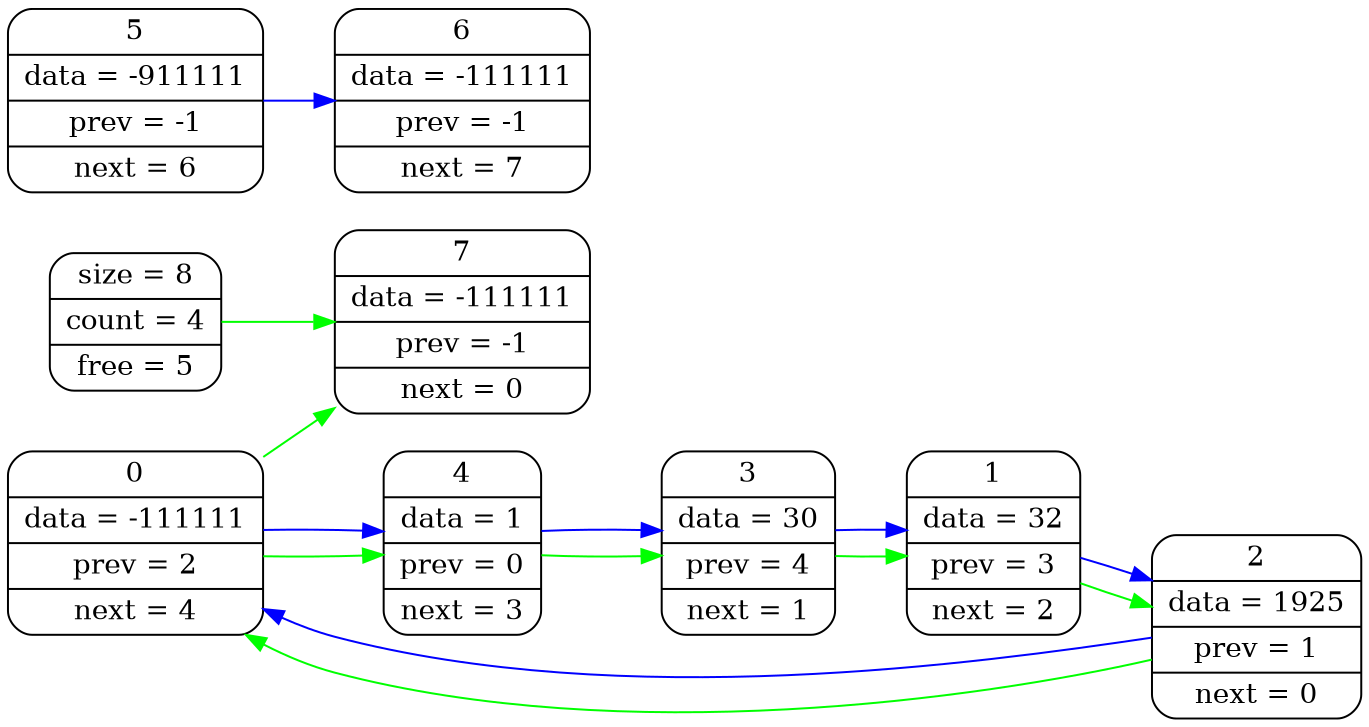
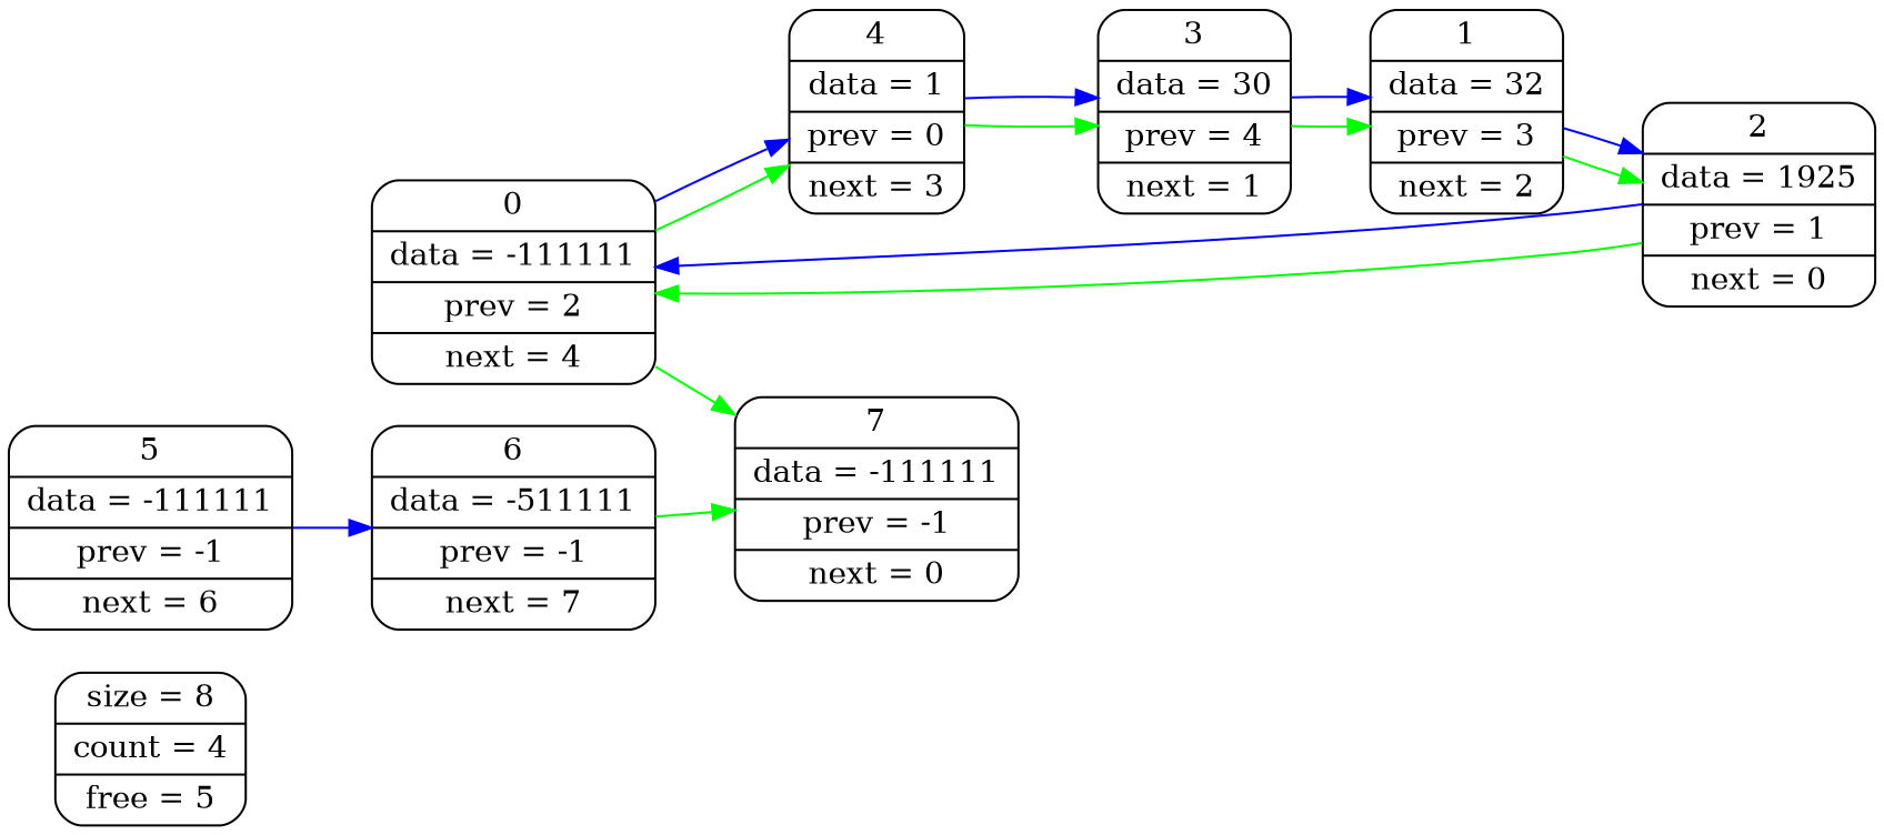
  digraph {
    rankdir=LR
    node [shape=Mrecord]
    edge [color=green]
    n1 [label="size =   8 | count =   4 | free =   5"]
    n2 [label="  0 | data = -111111 | prev =   2 | next =   4"]
    n3 [label="  4 | data =       1 | prev =   0 | next =   3"]
    n4 [label="  7 | data = -111111 | prev =  -1 | next =   0"]
    n5 [label="  3 | data =      30 | prev =   4 | next =   1"]
    n6 [label="  1 | data =      32 | prev =   3 | next =   2"]
    n7 [label="  2 | data =    1925 | prev =   1 | next =   0"]
-   n8 [label="  5 | data = -911111 | prev =  -1 | next =   6"]
-   n9 [label="  6 | data = -111111 | prev =  -1 | next =   7"]
+   n8 [label="  5 | data = -111111 | prev =  -1 | next =   6"]
+   n9 [label="  6 | data = -511111 | prev =  -1 | next =   7"]
    n2 -> n3
    n2 -> n3 [color=blue]
    n2 -> n4
    n3 -> n5
    n3 -> n5 [color=blue]
    n5 -> n6
    n5 -> n6 [color=blue]
    n6 -> n7
    n6 -> n7 [color=blue]
    n7 -> n2
    n7 -> n2 [color=blue]
    n8 -> n9 [color=blue]
-   n1 -> n4
+   n9 -> n4
  }
